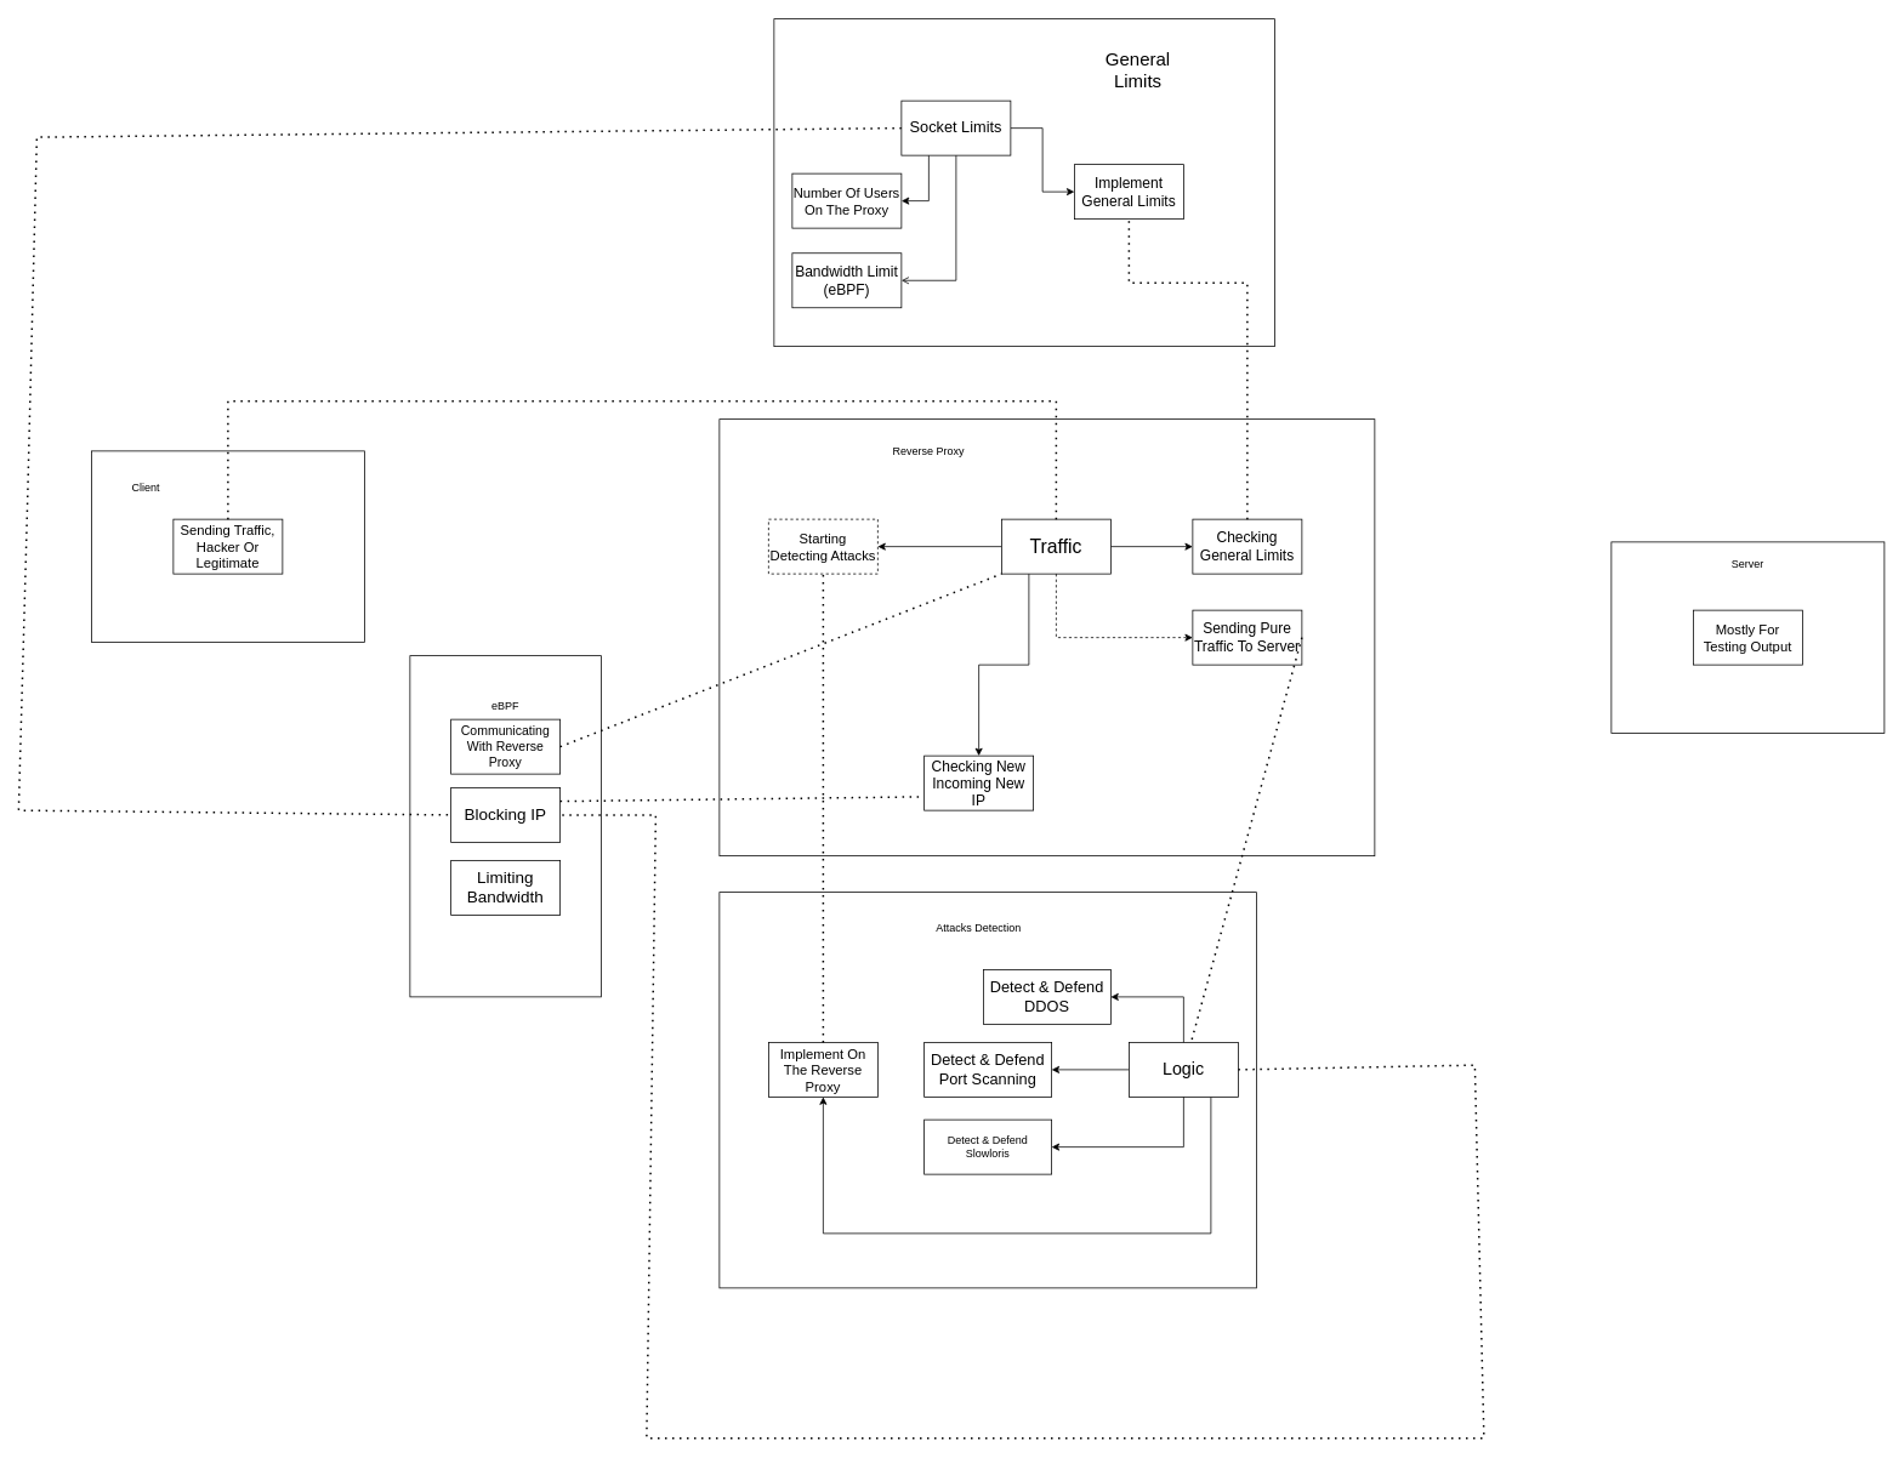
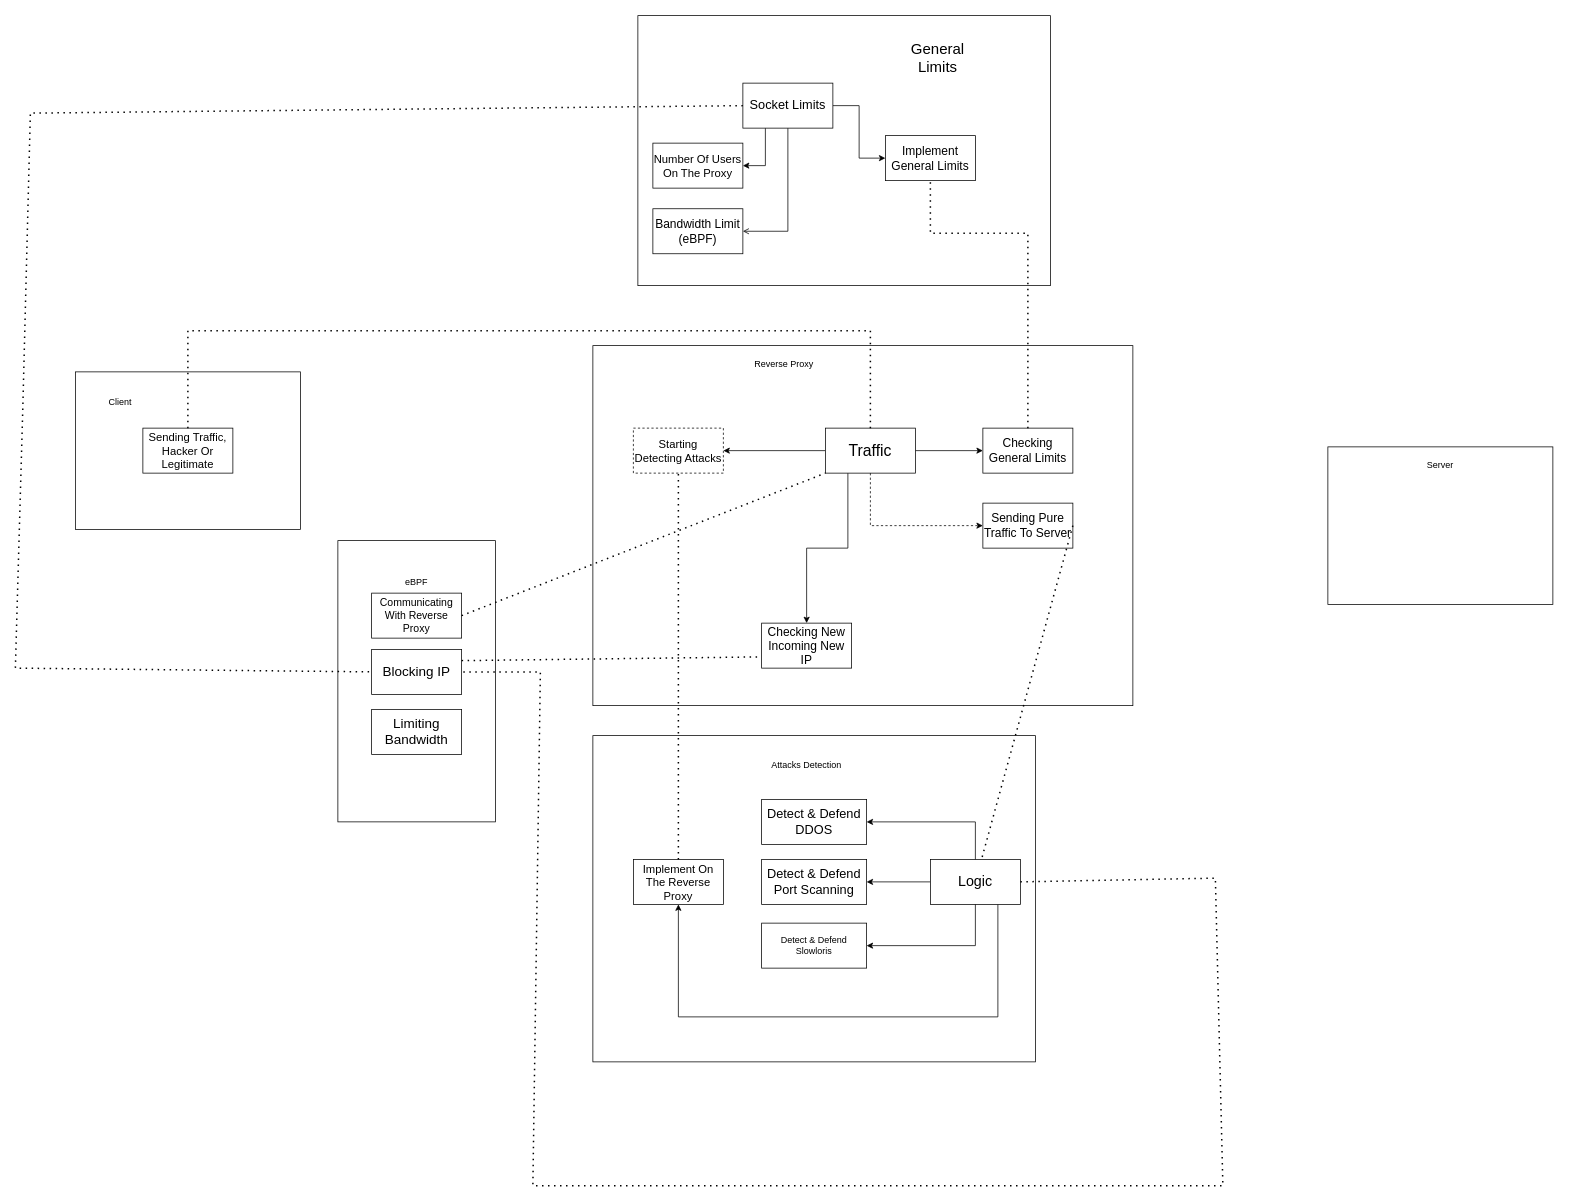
  <mxCell id="0" />
  <mxCell id="1" parent="0" />
  <mxCell id="2" value="" style="rounded=0;whiteSpace=wrap;html=1;gradientColor=none;" vertex="1" parent="1"><mxGeometry x="790" y="460" width="720" height="480" as="geometry" /></mxCell>
  <mxCell id="3" value="" style="rounded=0;whiteSpace=wrap;html=1;" vertex="1" parent="1"><mxGeometry x="790" y="980" width="590" height="435" as="geometry" /></mxCell>
- <mxCell id="4" value="Reverse Proxy" style="text;html=1;strokeColor=none;fillColor=none;align=center;verticalAlign=middle;whiteSpace=wrap;rounded=0;" vertex="1" parent="1"><mxGeometry x="970" y="480" width="100" height="30" as="geometry" /></mxCell>
+ <mxCell id="4" value="Reverse Proxy" style="text;html=1;strokeColor=none;fillColor=none;align=center;verticalAlign=middle;whiteSpace=wrap;rounded=0;" vertex="1" parent="1"><mxGeometry x="995" y="470" width="100" height="30" as="geometry" /></mxCell>
  <mxCell id="5" value="Detect &amp;amp; Defend Slowloris" style="rounded=0;whiteSpace=wrap;html=1;direction=west;flipV=1;flipH=1;" vertex="1" parent="1"><mxGeometry x="1015" y="1230" width="140" height="60" as="geometry" /></mxCell>
- <mxCell id="6" value="&lt;font style=&quot;font-size: 17px;&quot;&gt;Detect &amp;amp; Defend DDOS&lt;/font&gt;" style="rounded=0;whiteSpace=wrap;html=1;direction=west;flipV=1;flipH=1;" vertex="1" parent="1"><mxGeometry x="1080" y="1065" width="140" height="60" as="geometry" /></mxCell>
+ <mxCell id="6" value="&lt;font style=&quot;font-size: 17px;&quot;&gt;Detect &amp;amp; Defend DDOS&lt;/font&gt;" style="rounded=0;whiteSpace=wrap;html=1;direction=west;flipV=1;flipH=1;" vertex="1" parent="1"><mxGeometry x="1015" y="1065" width="140" height="60" as="geometry" /></mxCell>
  <mxCell id="7" value="&lt;font style=&quot;font-size: 17px;&quot;&gt;Detect &amp;amp; Defend Port Scanning&lt;/font&gt;" style="rounded=0;whiteSpace=wrap;html=1;direction=west;flipV=1;flipH=1;" vertex="1" parent="1"><mxGeometry x="1015" y="1145" width="140" height="60" as="geometry" /></mxCell>
  <mxCell id="8" style="edgeStyle=orthogonalEdgeStyle;rounded=0;orthogonalLoop=1;jettySize=auto;html=1;exitX=0.25;exitY=0;exitDx=0;exitDy=0;entryX=0.5;entryY=1;entryDx=0;entryDy=0;" edge="1" parent="1" source="10" target="16"><mxGeometry relative="1" as="geometry"><Array as="points"><mxPoint x="1330" y="1355" /><mxPoint x="904" y="1355" /></Array></mxGeometry></mxCell>
  <mxCell id="9" style="edgeStyle=orthogonalEdgeStyle;rounded=0;orthogonalLoop=1;jettySize=auto;html=1;entryX=0;entryY=0.5;entryDx=0;entryDy=0;" edge="1" parent="1" source="10" target="7"><mxGeometry relative="1" as="geometry" /></mxCell>
  <mxCell id="10" value="&lt;font style=&quot;font-size: 19px;&quot;&gt;Logic&lt;/font&gt;" style="rounded=0;whiteSpace=wrap;html=1;direction=west;flipV=1;flipH=1;" vertex="1" parent="1"><mxGeometry x="1240" y="1145" width="120" height="60" as="geometry" /></mxCell>
  <mxCell id="11" style="edgeStyle=orthogonalEdgeStyle;rounded=0;orthogonalLoop=1;jettySize=auto;html=1;entryX=1;entryY=0.5;entryDx=0;entryDy=0;" edge="1" parent="1" source="14" target="19"><mxGeometry relative="1" as="geometry" /></mxCell>
  <mxCell id="12" style="edgeStyle=orthogonalEdgeStyle;rounded=0;orthogonalLoop=1;jettySize=auto;html=1;" edge="1" parent="1" source="14" target="21"><mxGeometry relative="1" as="geometry" /></mxCell>
  <mxCell id="13" style="edgeStyle=orthogonalEdgeStyle;rounded=0;orthogonalLoop=1;jettySize=auto;html=1;exitX=0.25;exitY=1;exitDx=0;exitDy=0;entryX=0.5;entryY=0;entryDx=0;entryDy=0;" edge="1" parent="1" source="14" target="51"><mxGeometry relative="1" as="geometry" /></mxCell>
  <mxCell id="14" value="&lt;font style=&quot;font-size: 21px;&quot;&gt;Traffic&lt;/font&gt;" style="rounded=0;whiteSpace=wrap;html=1;" vertex="1" parent="1"><mxGeometry x="1100" y="570" width="120" height="60" as="geometry" /></mxCell>
  <mxCell id="15" value="Attacks Detection" style="text;html=1;strokeColor=none;fillColor=none;align=center;verticalAlign=middle;whiteSpace=wrap;rounded=0;" vertex="1" parent="1"><mxGeometry x="1025" y="1005" width="100" height="30" as="geometry" /></mxCell>
  <mxCell id="16" value="&lt;font style=&quot;font-size: 15px;&quot;&gt;Implement On The Reverse Proxy&lt;/font&gt;" style="rounded=0;whiteSpace=wrap;html=1;" vertex="1" parent="1"><mxGeometry x="844" y="1145" width="120" height="60" as="geometry" /></mxCell>
  <mxCell id="17" value="" style="endArrow=classic;html=1;rounded=0;exitX=0.5;exitY=0;exitDx=0;exitDy=0;entryX=0;entryY=0.5;entryDx=0;entryDy=0;" edge="1" parent="1" source="10" target="5"><mxGeometry width="50" height="50" relative="1" as="geometry"><mxPoint x="1130" y="1324.48" as="sourcePoint" /><mxPoint x="1287.52" y="1280" as="targetPoint" /><Array as="points"><mxPoint x="1300" y="1260" /></Array></mxGeometry></mxCell>
  <mxCell id="18" value="" style="endArrow=classic;html=1;rounded=0;entryX=0;entryY=0.5;entryDx=0;entryDy=0;exitX=0.5;exitY=1;exitDx=0;exitDy=0;" edge="1" parent="1" source="10" target="6"><mxGeometry width="50" height="50" relative="1" as="geometry"><mxPoint x="1230" y="1150" as="sourcePoint" /><mxPoint x="1260" y="1010" as="targetPoint" /><Array as="points"><mxPoint x="1300" y="1095" /></Array></mxGeometry></mxCell>
  <mxCell id="19" value="&lt;font style=&quot;font-size: 15px;&quot;&gt;Starting Detecting Attacks&lt;/font&gt;" style="rounded=0;whiteSpace=wrap;html=1;dashed=1;" vertex="1" parent="1"><mxGeometry x="844" y="570" width="120" height="60" as="geometry" /></mxCell>
  <mxCell id="20" value="" style="endArrow=none;dashed=1;html=1;dashPattern=1 3;strokeWidth=2;rounded=0;entryX=0.5;entryY=1;entryDx=0;entryDy=0;exitX=0.5;exitY=0;exitDx=0;exitDy=0;" edge="1" parent="1" source="16" target="19"><mxGeometry width="50" height="50" relative="1" as="geometry"><mxPoint x="640" y="890" as="sourcePoint" /><mxPoint x="690" y="840" as="targetPoint" /></mxGeometry></mxCell>
  <mxCell id="21" value="&lt;font style=&quot;font-size: 16px;&quot;&gt;Checking General Limits&lt;/font&gt;" style="rounded=0;whiteSpace=wrap;html=1;" vertex="1" parent="1"><mxGeometry x="1310" y="570" width="120" height="60" as="geometry" /></mxCell>
  <mxCell id="22" value="" style="rounded=0;whiteSpace=wrap;html=1;" vertex="1" parent="1"><mxGeometry x="850" y="20" width="550" height="360" as="geometry" /></mxCell>
  <mxCell id="23" value="&lt;font style=&quot;font-size: 20px;&quot;&gt;General Limits&lt;/font&gt;" style="text;html=1;strokeColor=none;fillColor=none;align=center;verticalAlign=middle;whiteSpace=wrap;rounded=0;" vertex="1" parent="1"><mxGeometry x="1200" y="59.5" width="100" height="30" as="geometry" /></mxCell>
  <mxCell id="24" style="edgeStyle=orthogonalEdgeStyle;rounded=0;orthogonalLoop=1;jettySize=auto;html=1;entryX=1;entryY=0.5;entryDx=0;entryDy=0;endArrow=open;" edge="1" parent="1" source="27" target="30"><mxGeometry relative="1" as="geometry" /></mxCell>
  <mxCell id="25" style="edgeStyle=orthogonalEdgeStyle;rounded=0;orthogonalLoop=1;jettySize=auto;html=1;entryX=0;entryY=0.5;entryDx=0;entryDy=0;" edge="1" parent="1" source="27" target="28"><mxGeometry relative="1" as="geometry" /></mxCell>
  <mxCell id="26" style="edgeStyle=orthogonalEdgeStyle;rounded=0;orthogonalLoop=1;jettySize=auto;html=1;exitX=0.25;exitY=1;exitDx=0;exitDy=0;entryX=1;entryY=0.5;entryDx=0;entryDy=0;" edge="1" parent="1" source="27" target="29"><mxGeometry relative="1" as="geometry" /></mxCell>
  <mxCell id="27" value="&lt;font style=&quot;font-size: 17px;&quot;&gt;Socket Limits&lt;/font&gt;" style="rounded=0;whiteSpace=wrap;html=1;" vertex="1" parent="1"><mxGeometry x="990" y="110" width="120" height="60" as="geometry" /></mxCell>
  <mxCell id="28" value="&lt;font style=&quot;font-size: 16px;&quot;&gt;Implement General Limits&lt;/font&gt;" style="rounded=0;whiteSpace=wrap;html=1;" vertex="1" parent="1"><mxGeometry x="1180" y="180" width="120" height="60" as="geometry" /></mxCell>
  <mxCell id="29" value="&lt;font style=&quot;font-size: 15px;&quot;&gt;Number Of Users On The Proxy&lt;/font&gt;" style="rounded=0;whiteSpace=wrap;html=1;" vertex="1" parent="1"><mxGeometry x="870" y="190" width="120" height="60" as="geometry" /></mxCell>
  <mxCell id="30" value="&lt;font style=&quot;font-size: 16px;&quot;&gt;Bandwidth Limit (eBPF)&lt;/font&gt;" style="rounded=0;whiteSpace=wrap;html=1;" vertex="1" parent="1"><mxGeometry x="870" y="277.5" width="120" height="60" as="geometry" /></mxCell>
  <mxCell id="31" style="edgeStyle=orthogonalEdgeStyle;rounded=0;orthogonalLoop=1;jettySize=auto;html=1;exitX=0.5;exitY=1;exitDx=0;exitDy=0;" edge="1" parent="1"><mxGeometry relative="1" as="geometry"><mxPoint x="1510" y="175" as="sourcePoint" /><mxPoint x="1510" y="175" as="targetPoint" /></mxGeometry></mxCell>
  <mxCell id="32" value="" style="endArrow=none;dashed=1;html=1;dashPattern=1 3;strokeWidth=2;rounded=0;entryX=0.5;entryY=1;entryDx=0;entryDy=0;exitX=0.5;exitY=0;exitDx=0;exitDy=0;" edge="1" parent="1" source="21" target="28"><mxGeometry width="50" height="50" relative="1" as="geometry"><mxPoint x="2000" y="310" as="sourcePoint" /><mxPoint x="2050" y="260" as="targetPoint" /><Array as="points"><mxPoint x="1370" y="310" /><mxPoint x="1240" y="310" /></Array></mxGeometry></mxCell>
  <mxCell id="33" value="" style="rounded=0;whiteSpace=wrap;html=1;" vertex="1" parent="1"><mxGeometry x="1770" y="595" width="300" height="210" as="geometry" /></mxCell>
  <mxCell id="34" value="Server" style="text;html=1;strokeColor=none;fillColor=none;align=center;verticalAlign=middle;whiteSpace=wrap;rounded=0;" vertex="1" parent="1"><mxGeometry x="1870" y="605" width="100" height="30" as="geometry" /></mxCell>
- <mxCell id="35" value="&lt;font style=&quot;font-size: 15px;&quot;&gt;Mostly For Testing Output&lt;/font&gt;" style="rounded=0;whiteSpace=wrap;html=1;" vertex="1" parent="1"><mxGeometry x="1860" y="670" width="120" height="60" as="geometry" /></mxCell>
  <mxCell id="36" value="&lt;font style=&quot;font-size: 16px;&quot;&gt;Sending Pure Traffic To Server&lt;/font&gt;" style="rounded=0;whiteSpace=wrap;html=1;" vertex="1" parent="1"><mxGeometry x="1310" y="670" width="120" height="60" as="geometry" /></mxCell>
  <mxCell id="37" value="" style="endArrow=none;dashed=1;html=1;dashPattern=1 3;strokeWidth=2;rounded=0;exitX=1;exitY=0.5;exitDx=0;exitDy=0;" edge="1" parent="1" source="36" target="10"><mxGeometry width="50" height="50" relative="1" as="geometry"><mxPoint x="1690" y="730" as="sourcePoint" /><mxPoint x="1740" y="680" as="targetPoint" /></mxGeometry></mxCell>
  <mxCell id="38" value="" style="endArrow=classic;html=1;rounded=0;entryX=0;entryY=0.5;entryDx=0;entryDy=0;exitX=0.5;exitY=1;exitDx=0;exitDy=0;dashed=1;" edge="1" parent="1" source="14" target="36"><mxGeometry width="50" height="50" relative="1" as="geometry"><mxPoint x="710" y="710" as="sourcePoint" /><mxPoint x="760" y="660" as="targetPoint" /><Array as="points"><mxPoint x="1160" y="700" /></Array></mxGeometry></mxCell>
  <mxCell id="39" value="" style="rounded=0;whiteSpace=wrap;html=1;" vertex="1" parent="1"><mxGeometry x="450" y="720" width="210" height="375" as="geometry" /></mxCell>
  <mxCell id="40" value="eBPF" style="text;html=1;strokeColor=none;fillColor=none;align=center;verticalAlign=middle;whiteSpace=wrap;rounded=0;" vertex="1" parent="1"><mxGeometry x="505" y="760" width="100" height="30" as="geometry" /></mxCell>
  <mxCell id="41" value="&lt;font style=&quot;font-size: 14px;&quot;&gt;Communicating With Reverse Proxy&lt;/font&gt;" style="rounded=0;whiteSpace=wrap;html=1;" vertex="1" parent="1"><mxGeometry x="495" y="790" width="120" height="60" as="geometry" /></mxCell>
  <mxCell id="42" value="&lt;font style=&quot;font-size: 18px;&quot;&gt;Blocking IP&lt;/font&gt;" style="rounded=0;whiteSpace=wrap;html=1;" vertex="1" parent="1"><mxGeometry x="495" y="865" width="120" height="60" as="geometry" /></mxCell>
  <mxCell id="43" value="&lt;font style=&quot;font-size: 18px;&quot;&gt;Limiting Bandwidth&lt;/font&gt;" style="rounded=0;whiteSpace=wrap;html=1;" vertex="1" parent="1"><mxGeometry x="495" y="945" width="120" height="60" as="geometry" /></mxCell>
  <mxCell id="44" value="" style="endArrow=none;dashed=1;html=1;dashPattern=1 3;strokeWidth=2;rounded=0;entryX=0;entryY=0.5;entryDx=0;entryDy=0;exitX=0;exitY=0.5;exitDx=0;exitDy=0;" edge="1" parent="1" source="27" target="42"><mxGeometry width="50" height="50" relative="1" as="geometry"><mxPoint x="70" y="900" as="sourcePoint" /><mxPoint x="350" y="880" as="targetPoint" /><Array as="points"><mxPoint x="40" y="150" /><mxPoint x="30" y="540" /><mxPoint x="20" y="890" /></Array></mxGeometry></mxCell>
  <mxCell id="45" value="" style="endArrow=none;dashed=1;html=1;dashPattern=1 3;strokeWidth=2;rounded=0;exitX=0;exitY=0.5;exitDx=0;exitDy=0;entryX=1;entryY=0.5;entryDx=0;entryDy=0;" edge="1" parent="1" source="10" target="42"><mxGeometry width="50" height="50" relative="1" as="geometry"><mxPoint x="1500" y="1190" as="sourcePoint" /><mxPoint x="1500" y="1170" as="targetPoint" /><Array as="points"><mxPoint x="1620" y="1170" /><mxPoint x="1630" y="1580" /><mxPoint x="710" y="1580" /><mxPoint x="720" y="895" /></Array></mxGeometry></mxCell>
  <mxCell id="46" value="" style="endArrow=none;dashed=1;html=1;dashPattern=1 3;strokeWidth=2;rounded=0;entryX=0;entryY=1;entryDx=0;entryDy=0;exitX=1;exitY=0.5;exitDx=0;exitDy=0;" edge="1" parent="1" source="41" target="14"><mxGeometry width="50" height="50" relative="1" as="geometry"><mxPoint x="690" y="700" as="sourcePoint" /><mxPoint x="740" y="650" as="targetPoint" /></mxGeometry></mxCell>
  <mxCell id="47" value="" style="rounded=0;whiteSpace=wrap;html=1;" vertex="1" parent="1"><mxGeometry x="100" y="495" width="300" height="210" as="geometry" /></mxCell>
  <mxCell id="48" value="Client" style="text;html=1;strokeColor=none;fillColor=none;align=center;verticalAlign=middle;whiteSpace=wrap;rounded=0;" vertex="1" parent="1"><mxGeometry x="110" y="520" width="100" height="30" as="geometry" /></mxCell>
  <mxCell id="49" value="&lt;font style=&quot;font-size: 15px;&quot;&gt;Sending Traffic, Hacker Or Legitimate&lt;/font&gt;" style="rounded=0;whiteSpace=wrap;html=1;" vertex="1" parent="1"><mxGeometry x="190" y="570" width="120" height="60" as="geometry" /></mxCell>
  <mxCell id="50" value="" style="endArrow=none;dashed=1;html=1;dashPattern=1 3;strokeWidth=2;rounded=0;exitX=0.5;exitY=0;exitDx=0;exitDy=0;entryX=0.5;entryY=0;entryDx=0;entryDy=0;" edge="1" parent="1" source="49" target="14"><mxGeometry width="50" height="50" relative="1" as="geometry"><mxPoint x="740" y="520" as="sourcePoint" /><mxPoint x="790" y="470" as="targetPoint" /><Array as="points"><mxPoint x="250" y="440" /><mxPoint x="1160" y="440" /></Array></mxGeometry></mxCell>
  <mxCell id="51" value="&lt;font style=&quot;font-size: 16px;&quot;&gt;Checking New Incoming New IP&lt;/font&gt;" style="rounded=0;whiteSpace=wrap;html=1;" vertex="1" parent="1"><mxGeometry x="1015" y="830" width="120" height="60" as="geometry" /></mxCell>
  <mxCell id="52" value="" style="endArrow=none;dashed=1;html=1;dashPattern=1 3;strokeWidth=2;rounded=0;exitX=1;exitY=0.25;exitDx=0;exitDy=0;entryX=0;entryY=0.75;entryDx=0;entryDy=0;" edge="1" parent="1" source="42" target="51"><mxGeometry width="50" height="50" relative="1" as="geometry"><mxPoint x="620" y="670" as="sourcePoint" /><mxPoint x="670" y="620" as="targetPoint" /></mxGeometry></mxCell>
